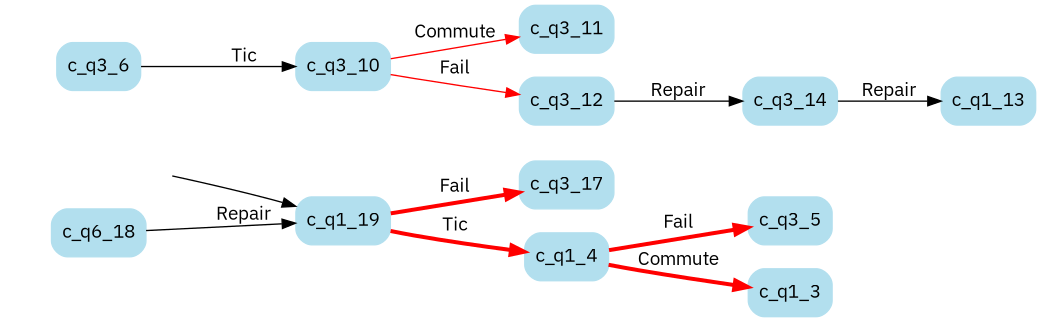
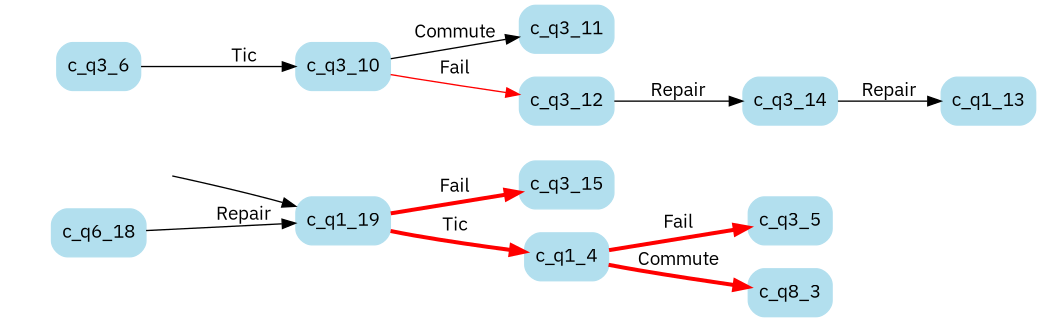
  digraph {
    fontname="IBM Plex Sans"
    rankdir=LR
    node [fontname="IBM Plex Sans" style="rounded, filled" color=lightblue2 shape=box]
    edge [fontname="IBM Plex Sans"]
    start_c_q1_19 [style=invisible color="" shape=""]
    n2 [label=c_q1_19]
-   n3 [label=c_q3_17]
+   n3 [label=c_q3_15]
    n4 [label=c_q1_4]
    n5 [label=c_q3_6]
    n6 [label=c_q3_10]
    n7 [label=c_q3_11]
    n8 [label=c_q3_12]
    n9 [label=c_q3_14]
    n10 [label=c_q1_13]
    n11 [label=c_q3_5]
-   n12 [label=c_q1_3]
+   n12 [label=c_q8_3]
    n13 [label=c_q6_18]
    start_c_q1_19 -> n2
    n2 -> n3 [color=red label=Fail penwidth=3]
    n2 -> n4 [color=red label=Tic penwidth=3]
    n4 -> n11 [color=red label=Fail penwidth=3]
    n4 -> n12 [color=red label=Commute penwidth=3]
    n5 -> n6 [label=Tic]
-   n6 -> n7 [label=Commute color=red]
+   n6 -> n7 [label=Commute]
    n6 -> n8 [color=red label=Fail]
    n8 -> n9 [label=Repair]
    n9 -> n10 [label=Repair]
    n13 -> n2 [label=Repair]
  }
